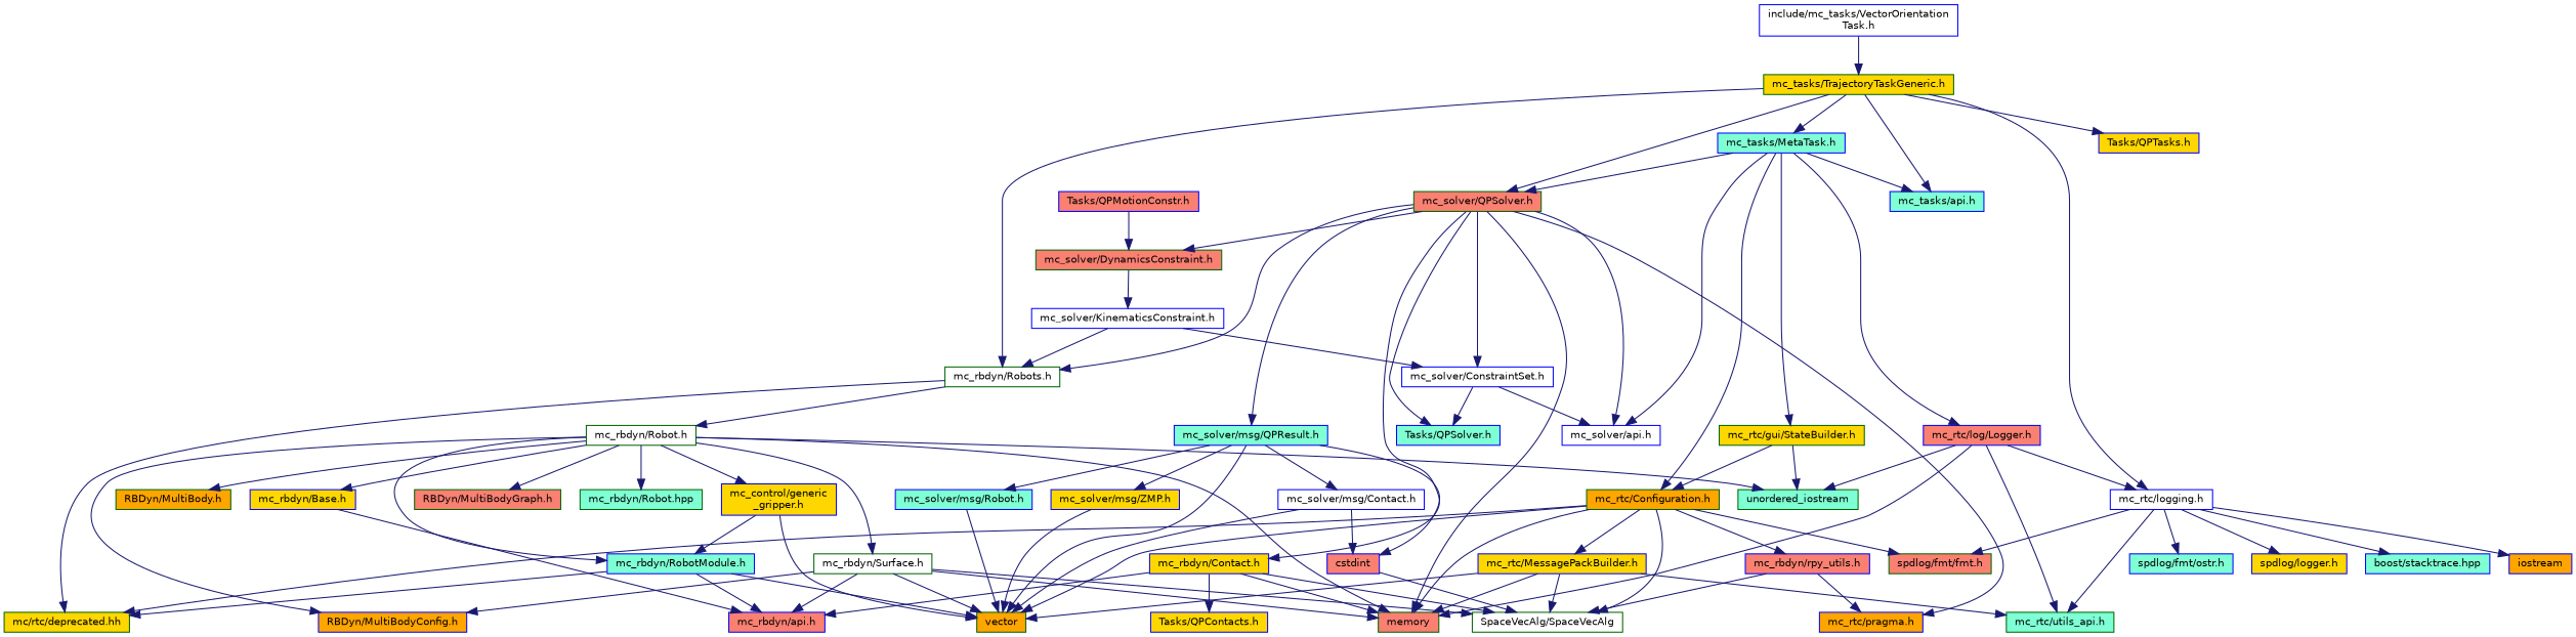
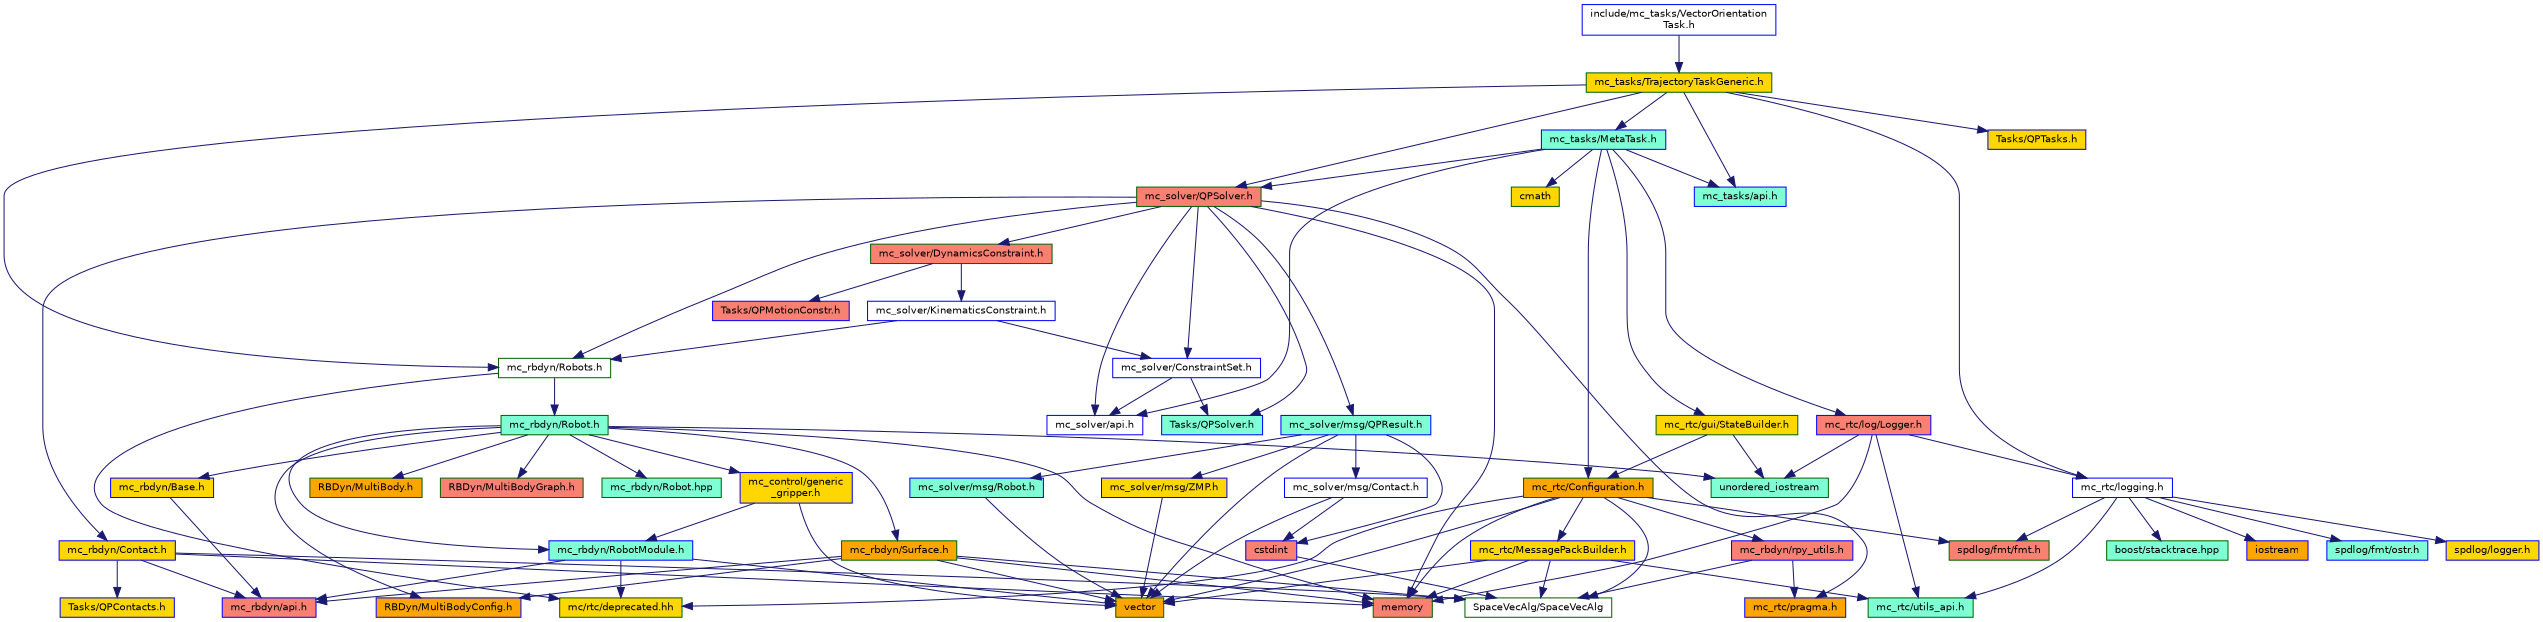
  digraph {
    node [color=blue fillcolor=gold fontname=Helvetica fontsize=10 shape=record style=filled]
    edge [color=midnightblue fontname=Helvetica fontsize=10 labelfontname=Helvetica labelfontsize=10 style=solid]
    n1 [fillcolor=white fontcolor=black height=0.2 label="include/mc_tasks/VectorOrientation\lTask.h" width=0.4]
    n2 [color=darkgreen height=0.2 label="mc_tasks/TrajectoryTaskGeneric.h" width=0.4]
    n3 [color=darkgreen fillcolor=white height=0.2 label="mc_rbdyn/Robots.h" width=0.4]
    n4 [fillcolor=white height=0.2 label="mc_rtc/logging.h" width=0.4]
    n5 [color=darkgreen fillcolor=salmon height=0.2 label="mc_solver/QPSolver.h" width=0.4]
    n6 [fillcolor=aquamarine height=0.2 label="mc_tasks/MetaTask.h" width=0.4]
    n7 [fillcolor=aquamarine height=0.2 label="mc_tasks/api.h" width=0.4]
    n8 [height=0.2 label="Tasks/QPTasks.h" width=0.4]
-   n9 [color=darkgreen fillcolor=white height=0.2 label="mc_rbdyn/Robot.h" width=0.4]
+   n9 [color=darkgreen fillcolor=aquamarine height=0.2 label="mc_rbdyn/Robot.h" width=0.4]
    n10 [color=darkgreen height=0.2 label="mc/rtc/deprecated.hh" width=0.4]
    n11 [color=darkgreen fillcolor=aquamarine height=0.2 label="mc_rtc/utils_api.h" width=0.4]
    n12 [fillcolor=orange height=0.2 label=iostream width=0.4]
    n13 [color=darkgreen fillcolor=salmon height=0.2 label="spdlog/fmt/fmt.h" width=0.4]
    n14 [fillcolor=aquamarine height=0.2 label="spdlog/fmt/ostr.h" width=0.4]
    n15 [height=0.2 label="spdlog/logger.h" width=0.4]
-   n16 [fillcolor=aquamarine height=0.2 label="boost/stacktrace.hpp" width=0.4]
+   n16 [color=darkgreen fillcolor=aquamarine height=0.2 label="boost/stacktrace.hpp" width=0.4]
    n17 [color=darkgreen fillcolor=salmon height=0.2 label=memory width=0.4]
    n18 [height=0.2 label="mc_rbdyn/Contact.h" width=0.4]
    n19 [fillcolor=orange height=0.2 label="mc_rtc/pragma.h" width=0.4]
    n20 [fillcolor=white height=0.2 label="mc_solver/ConstraintSet.h" width=0.4]
    n21 [fillcolor=white height=0.2 label="mc_solver/api.h" width=0.4]
    n22 [fillcolor=aquamarine height=0.2 label="Tasks/QPSolver.h" width=0.4]
    n23 [color=darkgreen fillcolor=salmon height=0.2 label="mc_solver/DynamicsConstraint.h" width=0.4]
    n24 [fillcolor=aquamarine height=0.2 label="mc_solver/msg/QPResult.h" width=0.4]
    n25 [color=darkgreen fillcolor=orange height=0.2 label="mc_rtc/Configuration.h" width=0.4]
    n26 [color=darkgreen height=0.2 label="mc_rtc/gui/StateBuilder.h" width=0.4]
    n27 [fillcolor=salmon height=0.2 label="mc_rtc/log/Logger.h" width=0.4]
+   n28 [color=darkgreen height=0.2 label=cmath width=0.4]
    n29 [height=0.2 label="mc_rbdyn/Base.h" width=0.4]
    n30 [fillcolor=aquamarine height=0.2 label="mc_rbdyn/RobotModule.h" width=0.4]
-   n31 [color=darkgreen fillcolor=white height=0.2 label="mc_rbdyn/Surface.h" width=0.4]
+   n31 [color=darkgreen fillcolor=orange height=0.2 label="mc_rbdyn/Surface.h" width=0.4]
    n32 [fillcolor=orange height=0.2 label="RBDyn/MultiBodyConfig.h" width=0.4]
    n33 [height=0.2 label="mc_control/generic\l_gripper.h" width=0.4]
    n34 [color=darkgreen fillcolor=orange height=0.2 label="RBDyn/MultiBody.h" width=0.4]
    n35 [color=darkgreen fillcolor=salmon height=0.2 label="RBDyn/MultiBodyGraph.h" width=0.4]
    n36 [color=darkgreen fillcolor=aquamarine height=0.2 label=unordered_iostream width=0.4]
    n37 [color=darkgreen fillcolor=aquamarine height=0.2 label="mc_rbdyn/Robot.hpp" width=0.4]
    n38 [fillcolor=salmon height=0.2 label="mc_rbdyn/api.h" width=0.4]
    n39 [color=darkgreen fillcolor=orange height=0.2 label=vector width=0.4]
    n40 [color=darkgreen fillcolor=white height=0.2 label="SpaceVecAlg/SpaceVecAlg" width=0.4]
    n41 [height=0.2 label="Tasks/QPContacts.h" width=0.4]
    n42 [fillcolor=white height=0.2 label="mc_solver/KinematicsConstraint.h" width=0.4]
    n43 [fillcolor=salmon height=0.2 label="Tasks/QPMotionConstr.h" width=0.4]
    n44 [fillcolor=white height=0.2 label="mc_solver/msg/Contact.h" width=0.4]
    n45 [fillcolor=salmon height=0.2 label=cstdint width=0.4]
    n46 [fillcolor=aquamarine height=0.2 label="mc_solver/msg/Robot.h" width=0.4]
    n47 [height=0.2 label="mc_solver/msg/ZMP.h" width=0.4]
    n48 [height=0.2 label="mc_rtc/MessagePackBuilder.h" width=0.4]
    n49 [fillcolor=salmon height=0.2 label="mc_rbdyn/rpy_utils.h" width=0.4]
    n1 -> n2
    n2 -> n3
    n2 -> n4
    n2 -> n5
    n2 -> n6
    n2 -> n7
    n2 -> n8
    n3 -> n9
    n3 -> n10
    n4 -> n11
    n4 -> n12
    n4 -> n13
    n4 -> n14
    n4 -> n15
    n4 -> n16
    n5 -> n3
    n5 -> n17
    n5 -> n18
    n5 -> n19
    n5 -> n20
    n5 -> n21
    n5 -> n22
    n5 -> n23
    n5 -> n24
    n6 -> n5
    n6 -> n7
    n6 -> n21
    n6 -> n25
    n6 -> n26
    n6 -> n27
+   n6 -> n28
    n9 -> n17
    n9 -> n29
    n9 -> n30
    n9 -> n31
    n9 -> n32
    n9 -> n33
    n9 -> n34
    n9 -> n35
    n9 -> n36
    n9 -> n37
    n18 -> n17
    n18 -> n38
    n18 -> n40
    n18 -> n41
    n20 -> n21
    n20 -> n22
    n23 -> n42
-   n43 -> n23
+   n23 -> n43
    n24 -> n39
    n24 -> n44
    n24 -> n45
    n24 -> n46
    n24 -> n47
    n25 -> n10
    n25 -> n13
    n25 -> n17
    n25 -> n39
    n25 -> n40
    n25 -> n48
    n25 -> n49
    n26 -> n25
    n26 -> n36
    n27 -> n4
    n27 -> n11
    n27 -> n17
    n27 -> n36
    n29 -> n38
    n30 -> n10
    n30 -> n38
    n30 -> n39
    n31 -> n17
    n31 -> n32
    n31 -> n38
    n31 -> n39
    n31 -> n40
    n33 -> n30
    n33 -> n39
    n42 -> n3
    n42 -> n20
    n44 -> n39
    n44 -> n45
    n45 -> n40
    n46 -> n39
    n47 -> n39
    n48 -> n11
    n48 -> n17
    n48 -> n39
    n48 -> n40
    n49 -> n19
    n49 -> n40
  }
